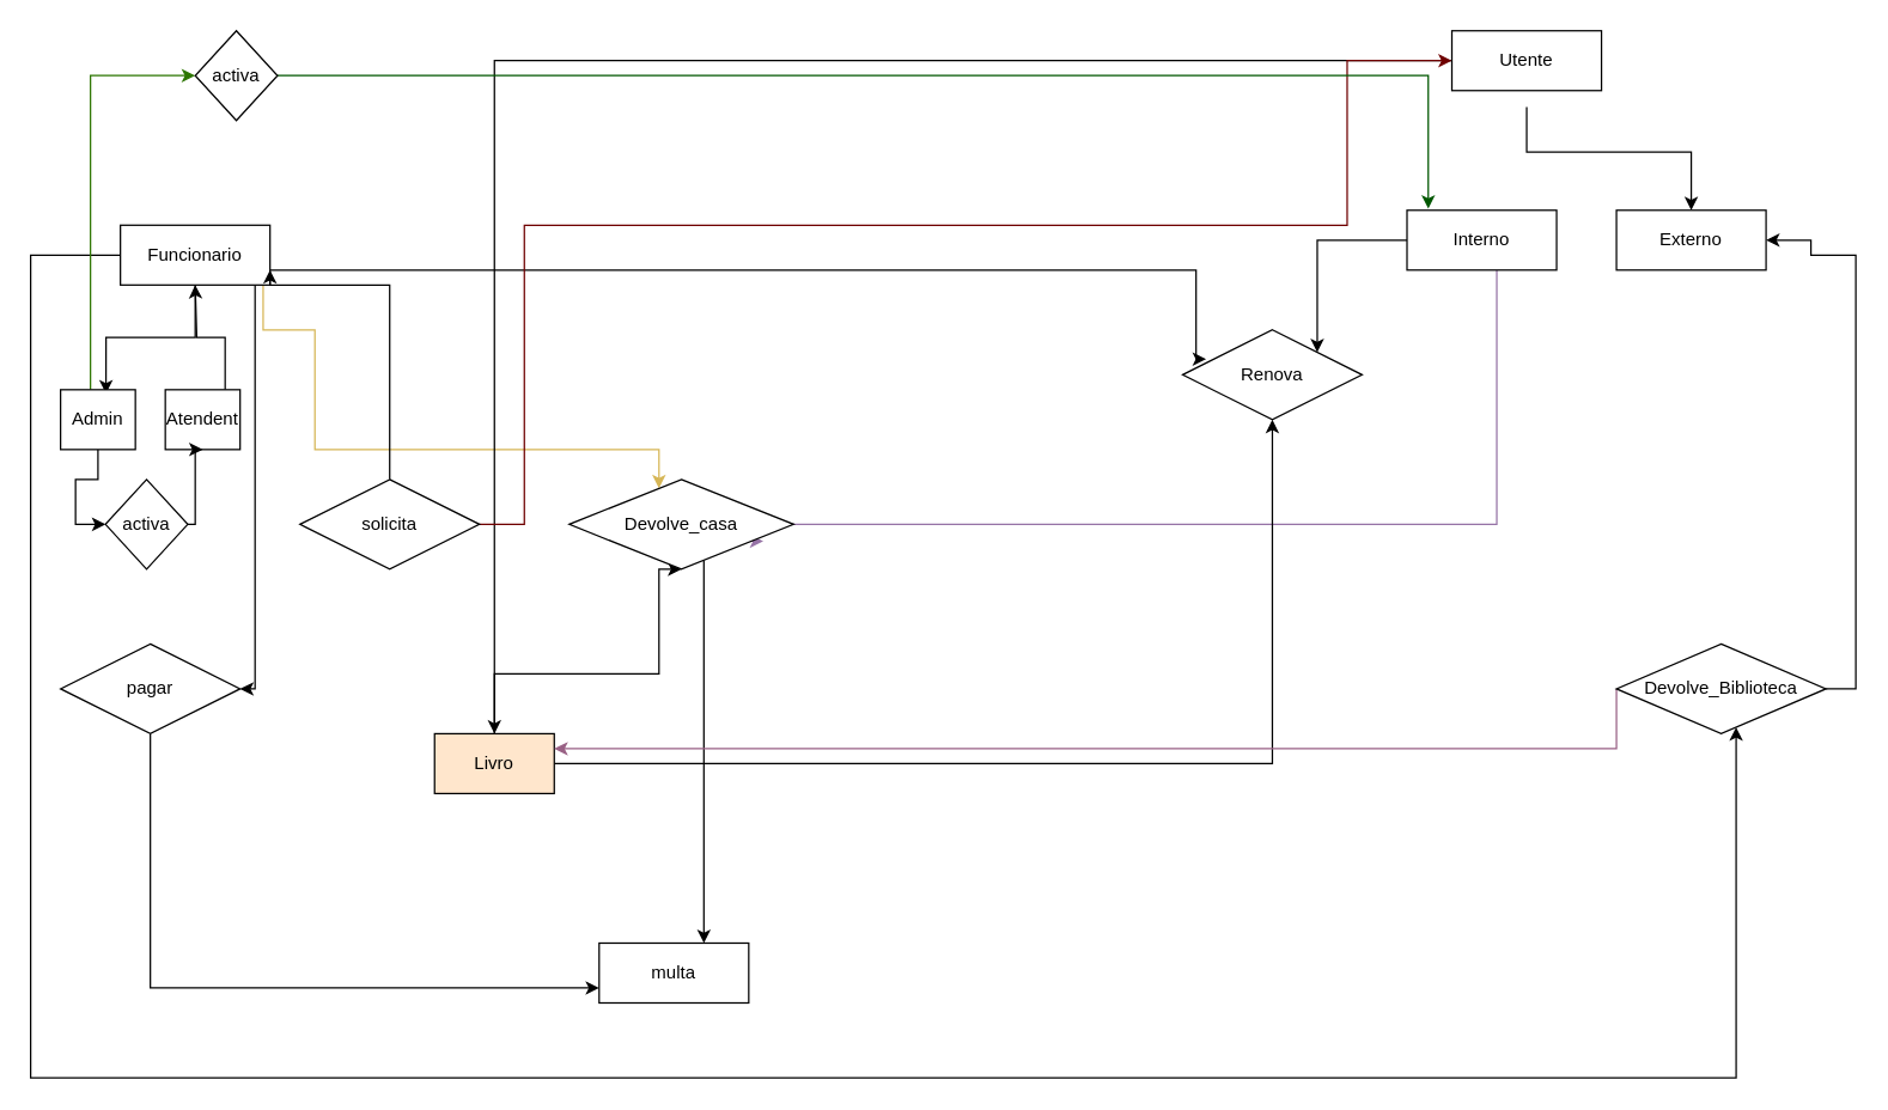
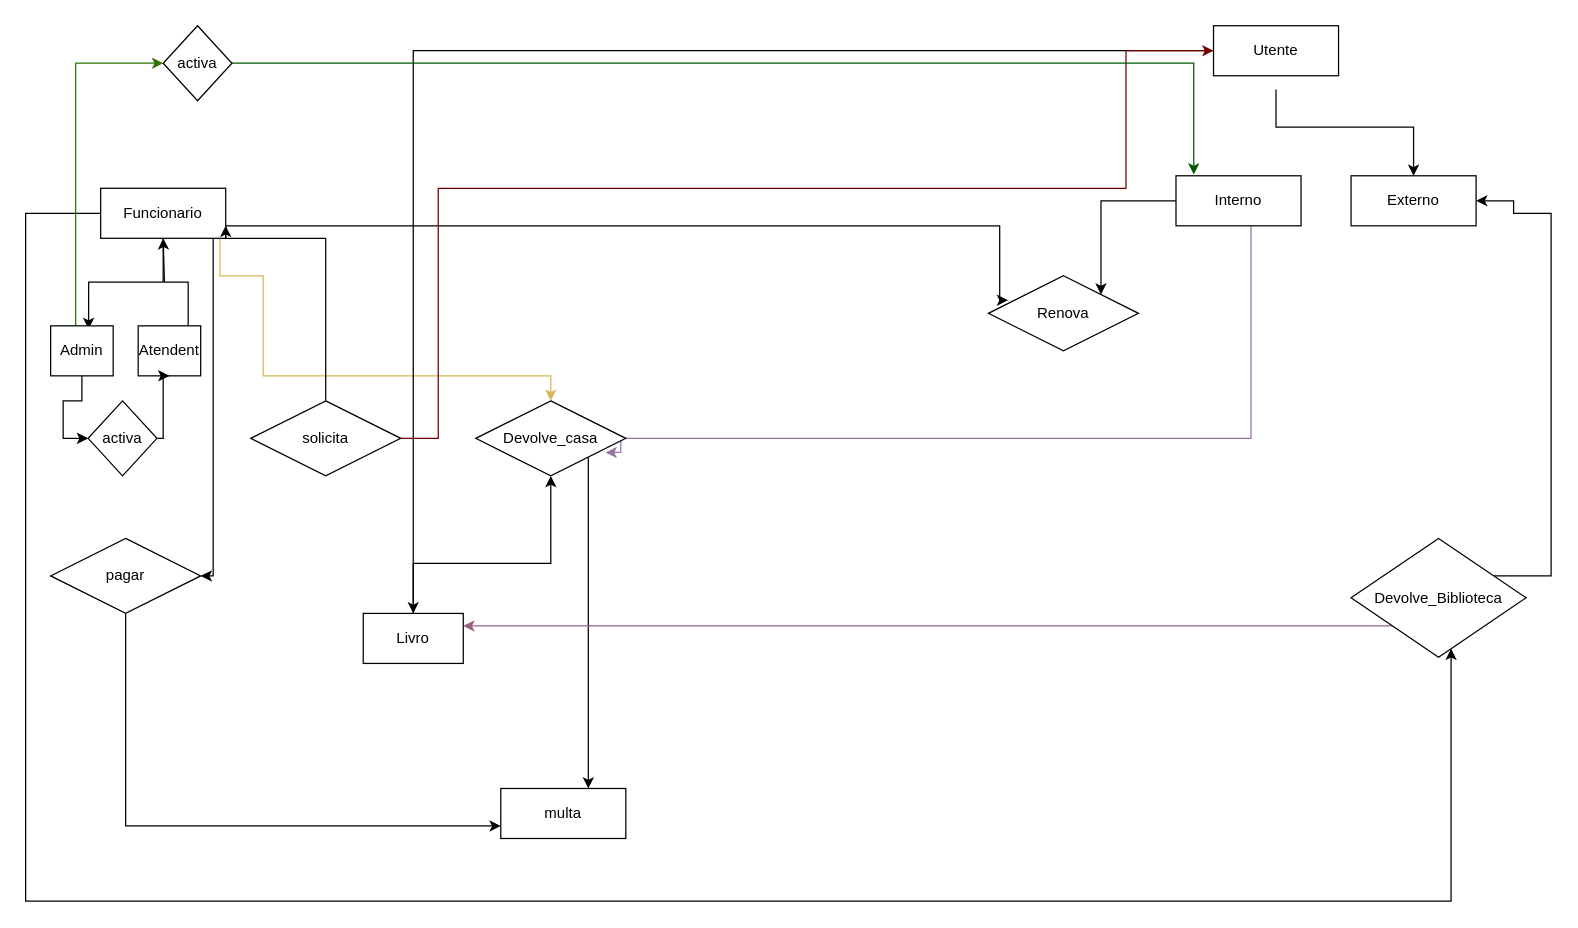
  <mxCell id="0" />
  <mxCell id="1" parent="0" />
  <mxCell id="2" style="edgeStyle=orthogonalEdgeStyle;rounded=0;orthogonalLoop=1;jettySize=auto;html=1;exitX=0.954;exitY=0.965;exitDx=0;exitDy=0;exitPerimeter=0;fillColor=#fff2cc;gradientColor=#ffd966;strokeColor=#d6b656;" edge="1" parent="1" source="7" target="19"><mxGeometry relative="1" as="geometry"><mxPoint x="180" y="200" as="sourcePoint" /><Array as="points"><mxPoint x="175" y="220" /><mxPoint x="210" y="220" /><mxPoint x="210" y="300" /><mxPoint x="440" y="300" /></Array></mxGeometry></mxCell>
  <mxCell id="3" style="edgeStyle=orthogonalEdgeStyle;rounded=0;orthogonalLoop=1;jettySize=auto;html=1;entryX=0.131;entryY=0.325;entryDx=0;entryDy=0;entryPerimeter=0;" edge="1" parent="1" source="7" target="20"><mxGeometry relative="1" as="geometry"><Array as="points"><mxPoint x="799" y="180" /><mxPoint x="799" y="239" /></Array></mxGeometry></mxCell>
  <mxCell id="4" style="edgeStyle=orthogonalEdgeStyle;rounded=0;orthogonalLoop=1;jettySize=auto;html=1;" edge="1" parent="1" source="7" target="23"><mxGeometry relative="1" as="geometry"><Array as="points"><mxPoint x="170" y="460" /></Array></mxGeometry></mxCell>
  <mxCell id="5" style="edgeStyle=orthogonalEdgeStyle;rounded=0;orthogonalLoop=1;jettySize=auto;html=1;" edge="1" parent="1" source="7" target="29"><mxGeometry relative="1" as="geometry"><mxPoint x="1200" y="550" as="targetPoint" /><Array as="points"><mxPoint x="20" y="170" /><mxPoint x="20" y="720" /><mxPoint x="1160" y="720" /></Array></mxGeometry></mxCell>
  <mxCell id="6" style="edgeStyle=orthogonalEdgeStyle;rounded=0;orthogonalLoop=1;jettySize=auto;html=1;entryX=0.607;entryY=0.064;entryDx=0;entryDy=0;entryPerimeter=0;" edge="1" parent="1" source="7" target="32"><mxGeometry relative="1" as="geometry" /></mxCell>
  <mxCell id="7" value="Funcionario" style="whiteSpace=wrap;html=1;align=center;" vertex="1" parent="1"><mxGeometry x="80" y="150" width="100" height="40" as="geometry" /></mxCell>
  <mxCell id="8" style="edgeStyle=orthogonalEdgeStyle;rounded=0;orthogonalLoop=1;jettySize=auto;html=1;entryX=0.865;entryY=0.688;entryDx=0;entryDy=0;entryPerimeter=0;fillColor=#e1d5e7;strokeColor=#9673a6;" edge="1" parent="1" source="25" target="19"><mxGeometry relative="1" as="geometry"><Array as="points"><mxPoint x="1000" y="350" /><mxPoint x="496" y="350" /><mxPoint x="496" y="361" /></Array></mxGeometry></mxCell>
  <mxCell id="9" style="edgeStyle=orthogonalEdgeStyle;rounded=0;orthogonalLoop=1;jettySize=auto;html=1;" edge="1" parent="1" source="11" target="14"><mxGeometry relative="1" as="geometry" /></mxCell>
  <mxCell id="10" style="edgeStyle=orthogonalEdgeStyle;rounded=0;orthogonalLoop=1;jettySize=auto;html=1;" edge="1" parent="1" target="26"><mxGeometry relative="1" as="geometry"><mxPoint x="1020" y="71" as="sourcePoint" /><mxPoint x="1130" y="136" as="targetPoint" /><Array as="points"><mxPoint x="1020" y="101" /><mxPoint x="1130" y="101" /></Array></mxGeometry></mxCell>
  <mxCell id="11" value="Utente" style="whiteSpace=wrap;html=1;align=center;" vertex="1" parent="1"><mxGeometry x="970" y="20" width="100" height="40" as="geometry" /></mxCell>
- <mxCell id="12" style="edgeStyle=orthogonalEdgeStyle;rounded=0;orthogonalLoop=1;jettySize=auto;html=1;entryX=0.5;entryY=1;entryDx=0;entryDy=0;" edge="1" parent="1" source="14" target="20"><mxGeometry relative="1" as="geometry" /></mxCell>
  <mxCell id="13" style="edgeStyle=orthogonalEdgeStyle;rounded=0;orthogonalLoop=1;jettySize=auto;html=1;entryX=0.5;entryY=1;entryDx=0;entryDy=0;" edge="1" parent="1" source="14" target="19"><mxGeometry relative="1" as="geometry"><Array as="points"><mxPoint x="330" y="450" /><mxPoint x="440" y="450" /></Array></mxGeometry></mxCell>
- <mxCell id="14" value="Livro" style="whiteSpace=wrap;html=1;align=center;fillColor=#ffe6cc;" vertex="1" parent="1"><mxGeometry x="290" y="490" width="80" height="40" as="geometry" /></mxCell>
+ <mxCell id="14" value="Livro" style="whiteSpace=wrap;html=1;align=center;" vertex="1" parent="1"><mxGeometry x="290" y="490" width="80" height="40" as="geometry" /></mxCell>
  <mxCell id="15" style="edgeStyle=orthogonalEdgeStyle;rounded=0;orthogonalLoop=1;jettySize=auto;html=1;entryX=1;entryY=0.75;entryDx=0;entryDy=0;" edge="1" parent="1" source="17" target="7"><mxGeometry relative="1" as="geometry"><Array as="points"><mxPoint x="260" y="190" /><mxPoint x="180" y="190" /></Array></mxGeometry></mxCell>
  <mxCell id="16" style="edgeStyle=orthogonalEdgeStyle;rounded=0;orthogonalLoop=1;jettySize=auto;html=1;entryX=0;entryY=0.5;entryDx=0;entryDy=0;fillColor=#a20025;strokeColor=#6F0000;" edge="1" parent="1" source="17" target="11"><mxGeometry relative="1" as="geometry"><Array as="points"><mxPoint x="350" y="350" /><mxPoint x="350" y="150" /><mxPoint x="900" y="150" /><mxPoint x="900" y="40" /></Array></mxGeometry></mxCell>
  <mxCell id="17" value="solicita" style="shape=rhombus;perimeter=rhombusPerimeter;whiteSpace=wrap;html=1;align=center;" vertex="1" parent="1"><mxGeometry x="200" y="320" width="120" height="60" as="geometry" /></mxCell>
  <mxCell id="18" style="edgeStyle=orthogonalEdgeStyle;rounded=0;orthogonalLoop=1;jettySize=auto;html=1;" edge="1" parent="1" source="19" target="21"><mxGeometry relative="1" as="geometry"><Array as="points"><mxPoint x="470" y="580" /><mxPoint x="470" y="580" /></Array></mxGeometry></mxCell>
- <mxCell id="19" value="Devolve_casa" style="shape=rhombus;perimeter=rhombusPerimeter;whiteSpace=wrap;html=1;align=center;" vertex="1" parent="1"><mxGeometry x="380" y="320" width="150" height="60" as="geometry" /></mxCell>
+ <mxCell id="19" value="Devolve_casa" style="shape=rhombus;perimeter=rhombusPerimeter;whiteSpace=wrap;html=1;align=center;" vertex="1" parent="1"><mxGeometry x="380" y="320" width="120" height="60" as="geometry" /></mxCell>
  <mxCell id="20" value="Renova" style="shape=rhombus;perimeter=rhombusPerimeter;whiteSpace=wrap;html=1;align=center;" vertex="1" parent="1"><mxGeometry x="790" y="220" width="120" height="60" as="geometry" /></mxCell>
  <mxCell id="21" value="multa" style="whiteSpace=wrap;html=1;align=center;" vertex="1" parent="1"><mxGeometry x="400" y="630" width="100" height="40" as="geometry" /></mxCell>
  <mxCell id="22" style="edgeStyle=orthogonalEdgeStyle;rounded=0;orthogonalLoop=1;jettySize=auto;html=1;entryX=0;entryY=0.75;entryDx=0;entryDy=0;" edge="1" parent="1" source="23" target="21"><mxGeometry relative="1" as="geometry"><Array as="points"><mxPoint x="100" y="660" /></Array></mxGeometry></mxCell>
  <mxCell id="23" value="pagar" style="shape=rhombus;perimeter=rhombusPerimeter;whiteSpace=wrap;html=1;align=center;" vertex="1" parent="1"><mxGeometry x="40" y="430" width="120" height="60" as="geometry" /></mxCell>
  <mxCell id="24" style="edgeStyle=orthogonalEdgeStyle;rounded=0;orthogonalLoop=1;jettySize=auto;html=1;entryX=1;entryY=0;entryDx=0;entryDy=0;" edge="1" parent="1" source="25" target="20"><mxGeometry relative="1" as="geometry"><mxPoint x="869" y="240" as="targetPoint" /></mxGeometry></mxCell>
  <mxCell id="25" value="Interno" style="whiteSpace=wrap;html=1;align=center;" vertex="1" parent="1"><mxGeometry x="940" y="140" width="100" height="40" as="geometry" /></mxCell>
  <mxCell id="26" value="Externo" style="whiteSpace=wrap;html=1;align=center;" vertex="1" parent="1"><mxGeometry x="1080" y="140" width="100" height="40" as="geometry" /></mxCell>
  <mxCell id="27" style="edgeStyle=orthogonalEdgeStyle;rounded=0;orthogonalLoop=1;jettySize=auto;html=1;" edge="1" parent="1" source="29" target="26"><mxGeometry relative="1" as="geometry"><Array as="points"><mxPoint x="1240" y="460" /><mxPoint x="1240" y="170" /><mxPoint x="1210" y="170" /><mxPoint x="1210" y="160" /></Array></mxGeometry></mxCell>
  <mxCell id="28" style="edgeStyle=orthogonalEdgeStyle;rounded=0;orthogonalLoop=1;jettySize=auto;html=1;entryX=1;entryY=0.25;entryDx=0;entryDy=0;fillColor=#e6d0de;gradientColor=#d5739d;strokeColor=#996185;" edge="1" parent="1" source="29" target="14"><mxGeometry relative="1" as="geometry"><Array as="points"><mxPoint x="1080" y="500" /></Array></mxGeometry></mxCell>
- <mxCell id="29" value="Devolve_Biblioteca" style="shape=rhombus;perimeter=rhombusPerimeter;whiteSpace=wrap;html=1;align=center;" vertex="1" parent="1"><mxGeometry x="1080" y="430" width="140" height="60" as="geometry" /></mxCell>
+ <mxCell id="29" value="Devolve_Biblioteca" style="shape=rhombus;perimeter=rhombusPerimeter;whiteSpace=wrap;html=1;align=center;" vertex="1" parent="1"><mxGeometry x="1080" y="430" width="140" height="95" as="geometry" /></mxCell>
  <mxCell id="30" style="edgeStyle=orthogonalEdgeStyle;rounded=0;orthogonalLoop=1;jettySize=auto;html=1;entryX=0;entryY=0.5;entryDx=0;entryDy=0;" edge="1" parent="1" source="32" target="36"><mxGeometry relative="1" as="geometry" /></mxCell>
  <mxCell id="31" style="edgeStyle=orthogonalEdgeStyle;rounded=0;orthogonalLoop=1;jettySize=auto;html=1;entryX=0;entryY=0.5;entryDx=0;entryDy=0;fillColor=#60a917;strokeColor=#2D7600;" edge="1" parent="1" source="32" target="38"><mxGeometry relative="1" as="geometry"><Array as="points"><mxPoint x="60" y="50" /></Array></mxGeometry></mxCell>
  <mxCell id="32" value="Admin" style="whiteSpace=wrap;html=1;align=center;" vertex="1" parent="1"><mxGeometry x="40" y="260" width="50" height="40" as="geometry" /></mxCell>
  <mxCell id="33" style="edgeStyle=orthogonalEdgeStyle;rounded=0;orthogonalLoop=1;jettySize=auto;html=1;" edge="1" parent="1" source="34"><mxGeometry relative="1" as="geometry"><mxPoint x="130" y="190" as="targetPoint" /><Array as="points"><mxPoint x="150" y="225" /><mxPoint x="131" y="225" /><mxPoint x="131" y="190" /></Array></mxGeometry></mxCell>
  <mxCell id="34" value="Atendent" style="whiteSpace=wrap;html=1;align=center;" vertex="1" parent="1"><mxGeometry x="110" y="260" width="50" height="40" as="geometry" /></mxCell>
  <mxCell id="35" style="edgeStyle=orthogonalEdgeStyle;rounded=0;orthogonalLoop=1;jettySize=auto;html=1;entryX=0.5;entryY=1;entryDx=0;entryDy=0;" edge="1" parent="1" source="36" target="34"><mxGeometry relative="1" as="geometry"><Array as="points"><mxPoint x="130" y="350" /><mxPoint x="130" y="300" /></Array></mxGeometry></mxCell>
  <mxCell id="36" value="activa" style="shape=rhombus;perimeter=rhombusPerimeter;whiteSpace=wrap;html=1;align=center;" vertex="1" parent="1"><mxGeometry x="70" y="320" width="55" height="60" as="geometry" /></mxCell>
  <mxCell id="37" style="edgeStyle=orthogonalEdgeStyle;rounded=0;orthogonalLoop=1;jettySize=auto;html=1;entryX=0.142;entryY=-0.027;entryDx=0;entryDy=0;entryPerimeter=0;fillColor=#008a00;strokeColor=#005700;" edge="1" parent="1" source="38" target="25"><mxGeometry relative="1" as="geometry" /></mxCell>
  <mxCell id="38" value="activa" style="shape=rhombus;perimeter=rhombusPerimeter;whiteSpace=wrap;html=1;align=center;" vertex="1" parent="1"><mxGeometry x="130" y="20" width="55" height="60" as="geometry" /></mxCell>
